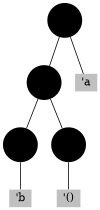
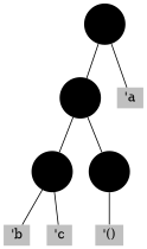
  graph {
    ordering=out
    node [fillcolor=black penwidth=0 shape=circle style=filled]
    t1 [height=0.1 width=0.1]
    t2 [height=0.1 width=0.1]
    n3 [fillcolor=gray height=0.3 label="'a" shape=none width=0.3]
    t3 [height=0.1 width=0.1]
    t4 [height=0.1 width=0.1]
    n6 [fillcolor=gray height=0.3 label="'b" shape=none width=0.3]
+   n7 [fillcolor=gray height=0.3 label="'c" shape=none width=0.3]
    n8 [fillcolor=gray height=0.3 label="'()" shape=none width=0.3]
    t1 -- t2
    t1 -- n3
    t2 -- t3
    t2 -- t4
    t3 -- n6
+   t3 -- n7
    t4 -- n8
  }
